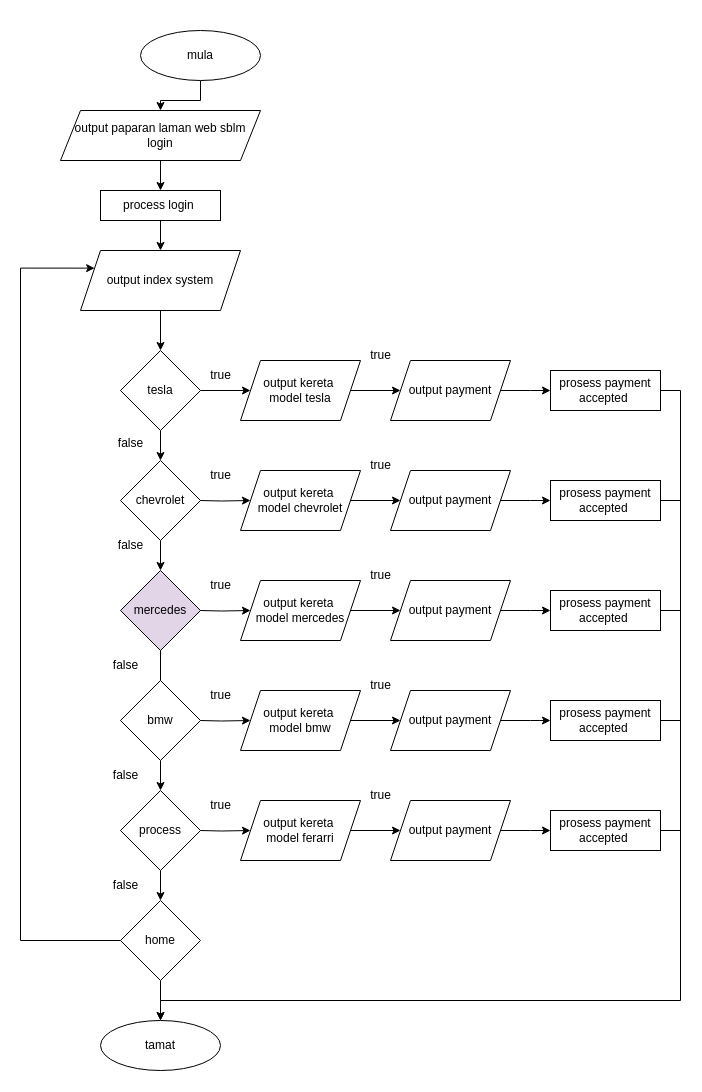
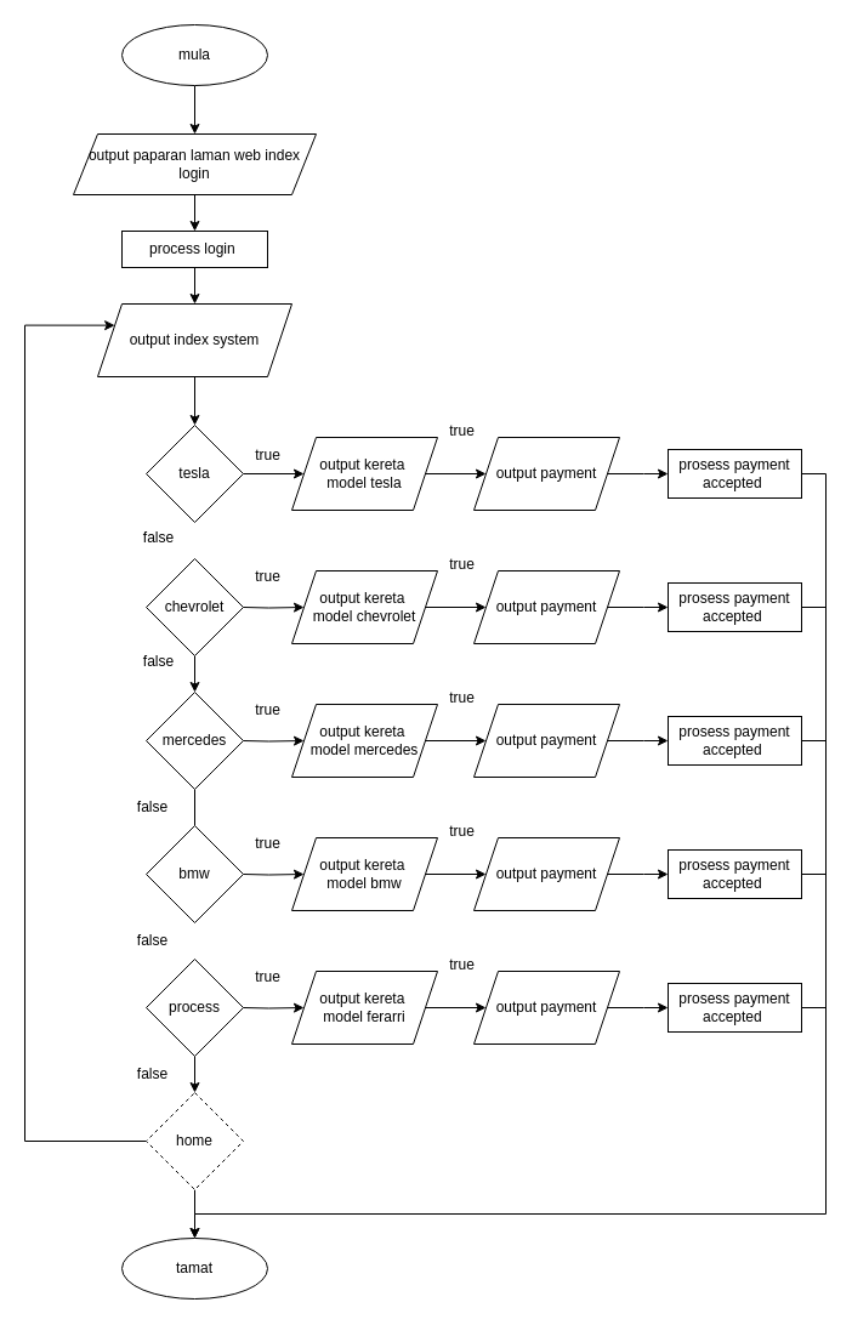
  <mxCell id="0" />
  <mxCell id="1" parent="0" />
  <mxCell id="2" value="" style="edgeStyle=orthogonalEdgeStyle;rounded=0;orthogonalLoop=1;jettySize=auto;html=1;" edge="1" parent="1" source="3" target="5"><mxGeometry relative="1" as="geometry" /></mxCell>
- <mxCell id="3" value="mula" style="ellipse;whiteSpace=wrap;html=1;" vertex="1" parent="1"><mxGeometry x="140" y="30" width="120" height="50" as="geometry" /></mxCell>
+ <mxCell id="3" value="mula" style="ellipse;whiteSpace=wrap;html=1;" vertex="1" parent="1"><mxGeometry x="100" y="20" width="120" height="50" as="geometry" /></mxCell>
  <mxCell id="4" style="edgeStyle=orthogonalEdgeStyle;rounded=0;orthogonalLoop=1;jettySize=auto;html=1;exitX=0.5;exitY=1;exitDx=0;exitDy=0;" edge="1" parent="1" source="5"><mxGeometry relative="1" as="geometry"><mxPoint x="160" y="190" as="targetPoint" /></mxGeometry></mxCell>
- <mxCell id="5" value="output paparan laman web sblm login" style="shape=parallelogram;perimeter=parallelogramPerimeter;whiteSpace=wrap;html=1;fixedSize=1;" vertex="1" parent="1"><mxGeometry x="60" y="110" width="200" height="50" as="geometry" /></mxCell>
+ <mxCell id="5" value="output paparan laman web index login" style="shape=parallelogram;perimeter=parallelogramPerimeter;whiteSpace=wrap;html=1;fixedSize=1;" vertex="1" parent="1"><mxGeometry x="60" y="110" width="200" height="50" as="geometry" /></mxCell>
  <mxCell id="6" style="edgeStyle=orthogonalEdgeStyle;rounded=0;orthogonalLoop=1;jettySize=auto;html=1;exitX=0.5;exitY=1;exitDx=0;exitDy=0;" edge="1" parent="1" source="7"><mxGeometry relative="1" as="geometry"><mxPoint x="160" y="250" as="targetPoint" /></mxGeometry></mxCell>
  <mxCell id="7" value="process login&amp;nbsp;" style="rounded=0;whiteSpace=wrap;html=1;" vertex="1" parent="1"><mxGeometry x="100" y="190" width="120" height="30" as="geometry" /></mxCell>
  <mxCell id="8" style="edgeStyle=orthogonalEdgeStyle;rounded=0;orthogonalLoop=1;jettySize=auto;html=1;exitX=0.5;exitY=1;exitDx=0;exitDy=0;" edge="1" parent="1" source="9" target="12"><mxGeometry relative="1" as="geometry"><mxPoint x="160" y="350" as="targetPoint" /></mxGeometry></mxCell>
  <mxCell id="9" value="output index system" style="shape=parallelogram;perimeter=parallelogramPerimeter;whiteSpace=wrap;html=1;fixedSize=1;" vertex="1" parent="1"><mxGeometry x="80" y="250" width="160" height="60" as="geometry" /></mxCell>
- <mxCell id="10" style="edgeStyle=orthogonalEdgeStyle;rounded=0;orthogonalLoop=1;jettySize=auto;html=1;exitX=0.5;exitY=1;exitDx=0;exitDy=0;" edge="1" parent="1" source="12" target="14"><mxGeometry relative="1" as="geometry"><mxPoint x="160" y="460" as="targetPoint" /></mxGeometry></mxCell>
  <mxCell id="11" style="edgeStyle=orthogonalEdgeStyle;rounded=0;orthogonalLoop=1;jettySize=auto;html=1;exitX=1;exitY=0.5;exitDx=0;exitDy=0;" edge="1" parent="1" source="12" target="33"><mxGeometry relative="1" as="geometry"><mxPoint x="240" y="390" as="targetPoint" /></mxGeometry></mxCell>
  <mxCell id="12" value="tesla" style="rhombus;whiteSpace=wrap;html=1;" vertex="1" parent="1"><mxGeometry x="120" y="350" width="80" height="80" as="geometry" /></mxCell>
  <mxCell id="13" style="edgeStyle=orthogonalEdgeStyle;rounded=0;orthogonalLoop=1;jettySize=auto;html=1;exitX=0.5;exitY=1;exitDx=0;exitDy=0;" edge="1" parent="1" source="14"><mxGeometry relative="1" as="geometry"><mxPoint x="160" y="570" as="targetPoint" /></mxGeometry></mxCell>
  <mxCell id="14" value="chevrolet" style="rhombus;whiteSpace=wrap;html=1;" vertex="1" parent="1"><mxGeometry x="120" y="460" width="80" height="80" as="geometry" /></mxCell>
  <mxCell id="15" style="edgeStyle=orthogonalEdgeStyle;rounded=0;orthogonalLoop=1;jettySize=auto;html=1;exitX=0.5;exitY=1;exitDx=0;exitDy=0;endArrow=none;" edge="1" parent="1" source="16" target="18"><mxGeometry relative="1" as="geometry"><mxPoint x="160" y="680" as="targetPoint" /></mxGeometry></mxCell>
- <mxCell id="16" value="mercedes" style="rhombus;whiteSpace=wrap;html=1;fillColor=#e1d5e7;" vertex="1" parent="1"><mxGeometry x="120" y="570" width="80" height="80" as="geometry" /></mxCell>
- <mxCell id="17" style="edgeStyle=orthogonalEdgeStyle;rounded=0;orthogonalLoop=1;jettySize=auto;html=1;exitX=0.5;exitY=1;exitDx=0;exitDy=0;" edge="1" parent="1" source="18" target="20"><mxGeometry relative="1" as="geometry"><mxPoint x="160" y="790" as="targetPoint" /></mxGeometry></mxCell>
+ <mxCell id="16" value="mercedes" style="rhombus;whiteSpace=wrap;html=1;" vertex="1" parent="1"><mxGeometry x="120" y="570" width="80" height="80" as="geometry" /></mxCell>
  <mxCell id="18" value="bmw" style="rhombus;whiteSpace=wrap;html=1;" vertex="1" parent="1"><mxGeometry x="120" y="680" width="80" height="80" as="geometry" /></mxCell>
  <mxCell id="19" style="edgeStyle=orthogonalEdgeStyle;rounded=0;orthogonalLoop=1;jettySize=auto;html=1;exitX=0.5;exitY=1;exitDx=0;exitDy=0;" edge="1" parent="1" source="20" target="23"><mxGeometry relative="1" as="geometry"><mxPoint x="160" y="900" as="targetPoint" /></mxGeometry></mxCell>
  <mxCell id="20" value="process" style="rhombus;whiteSpace=wrap;html=1;" vertex="1" parent="1"><mxGeometry x="120" y="790" width="80" height="80" as="geometry" /></mxCell>
  <mxCell id="21" style="edgeStyle=orthogonalEdgeStyle;rounded=0;orthogonalLoop=1;jettySize=auto;html=1;exitX=0.5;exitY=1;exitDx=0;exitDy=0;entryX=0.5;entryY=0;entryDx=0;entryDy=0;" edge="1" parent="1" source="23"><mxGeometry relative="1" as="geometry"><mxPoint x="160" y="1020" as="targetPoint" /></mxGeometry></mxCell>
  <mxCell id="22" style="edgeStyle=orthogonalEdgeStyle;rounded=0;orthogonalLoop=1;jettySize=auto;html=1;exitX=0;exitY=0.5;exitDx=0;exitDy=0;entryX=0;entryY=0.25;entryDx=0;entryDy=0;" edge="1" parent="1" source="23" target="9"><mxGeometry relative="1" as="geometry"><Array as="points"><mxPoint x="20" y="940" /><mxPoint x="20" y="268" /></Array></mxGeometry></mxCell>
- <mxCell id="23" value="home" style="rhombus;whiteSpace=wrap;html=1;" vertex="1" parent="1"><mxGeometry x="120" y="900" width="80" height="80" as="geometry" /></mxCell>
+ <mxCell id="23" value="home" style="rhombus;whiteSpace=wrap;html=1;dashed=1;" vertex="1" parent="1"><mxGeometry x="120" y="900" width="80" height="80" as="geometry" /></mxCell>
  <mxCell id="24" value="tamat" style="ellipse;whiteSpace=wrap;html=1;" vertex="1" parent="1"><mxGeometry x="100" y="1020" width="120" height="50" as="geometry" /></mxCell>
  <mxCell id="25" value="true" style="text;html=1;align=center;verticalAlign=middle;resizable=0;points=[];autosize=1;strokeColor=none;fillColor=none;" vertex="1" parent="1"><mxGeometry x="200" y="360" width="40" height="30" as="geometry" /></mxCell>
  <mxCell id="26" value="false" style="text;html=1;align=center;verticalAlign=middle;resizable=0;points=[];autosize=1;strokeColor=none;fillColor=none;" vertex="1" parent="1"><mxGeometry x="105" y="428" width="50" height="30" as="geometry" /></mxCell>
  <mxCell id="27" value="false" style="text;html=1;align=center;verticalAlign=middle;resizable=0;points=[];autosize=1;strokeColor=none;fillColor=none;" vertex="1" parent="1"><mxGeometry x="105" y="530" width="50" height="30" as="geometry" /></mxCell>
  <mxCell id="28" value="false" style="text;html=1;align=center;verticalAlign=middle;resizable=0;points=[];autosize=1;strokeColor=none;fillColor=none;" vertex="1" parent="1"><mxGeometry x="100" y="650" width="50" height="30" as="geometry" /></mxCell>
  <mxCell id="29" value="false" style="text;html=1;align=center;verticalAlign=middle;resizable=0;points=[];autosize=1;strokeColor=none;fillColor=none;" vertex="1" parent="1"><mxGeometry x="100" y="760" width="50" height="30" as="geometry" /></mxCell>
  <mxCell id="30" value="false" style="text;html=1;align=center;verticalAlign=middle;resizable=0;points=[];autosize=1;strokeColor=none;fillColor=none;" vertex="1" parent="1"><mxGeometry x="100" y="870" width="50" height="30" as="geometry" /></mxCell>
  <mxCell id="31" value="true" style="text;html=1;align=center;verticalAlign=middle;resizable=0;points=[];autosize=1;strokeColor=none;fillColor=none;" vertex="1" parent="1"><mxGeometry x="200" y="460" width="40" height="30" as="geometry" /></mxCell>
  <mxCell id="32" style="edgeStyle=orthogonalEdgeStyle;rounded=0;orthogonalLoop=1;jettySize=auto;html=1;exitX=1;exitY=0.5;exitDx=0;exitDy=0;" edge="1" parent="1" source="33" target="35"><mxGeometry relative="1" as="geometry"><mxPoint x="390" y="390" as="targetPoint" /></mxGeometry></mxCell>
  <mxCell id="33" value="output kereta&amp;nbsp;&lt;br&gt;model tesla" style="shape=parallelogram;perimeter=parallelogramPerimeter;whiteSpace=wrap;html=1;fixedSize=1;" vertex="1" parent="1"><mxGeometry x="240" y="360" width="120" height="60" as="geometry" /></mxCell>
  <mxCell id="34" style="edgeStyle=orthogonalEdgeStyle;rounded=0;orthogonalLoop=1;jettySize=auto;html=1;exitX=1;exitY=0.5;exitDx=0;exitDy=0;" edge="1" parent="1" source="35"><mxGeometry relative="1" as="geometry"><mxPoint x="550" y="390" as="targetPoint" /></mxGeometry></mxCell>
  <mxCell id="35" value="output payment" style="shape=parallelogram;perimeter=parallelogramPerimeter;whiteSpace=wrap;html=1;fixedSize=1;" vertex="1" parent="1"><mxGeometry x="390" y="360" width="120" height="60" as="geometry" /></mxCell>
  <mxCell id="36" value="true" style="text;html=1;align=center;verticalAlign=middle;resizable=0;points=[];autosize=1;strokeColor=none;fillColor=none;" vertex="1" parent="1"><mxGeometry x="360" y="340" width="40" height="30" as="geometry" /></mxCell>
  <mxCell id="37" style="edgeStyle=orthogonalEdgeStyle;rounded=0;orthogonalLoop=1;jettySize=auto;html=1;exitX=1;exitY=0.5;exitDx=0;exitDy=0;entryX=0.5;entryY=0;entryDx=0;entryDy=0;" edge="1" parent="1" source="38" target="24"><mxGeometry relative="1" as="geometry"><mxPoint x="680" y="970" as="targetPoint" /><Array as="points"><mxPoint x="680" y="390" /><mxPoint x="680" y="1000" /><mxPoint x="160" y="1000" /></Array></mxGeometry></mxCell>
  <mxCell id="38" value="prosess payment&lt;br&gt;accepted&amp;nbsp;" style="rounded=0;whiteSpace=wrap;html=1;" vertex="1" parent="1"><mxGeometry x="550" y="370" width="110" height="40" as="geometry" /></mxCell>
  <mxCell id="39" style="edgeStyle=orthogonalEdgeStyle;rounded=0;orthogonalLoop=1;jettySize=auto;html=1;exitX=1;exitY=0.5;exitDx=0;exitDy=0;" edge="1" parent="1" target="41"><mxGeometry relative="1" as="geometry"><mxPoint x="240" y="500" as="targetPoint" /><mxPoint x="200" y="500" as="sourcePoint" /></mxGeometry></mxCell>
  <mxCell id="40" style="edgeStyle=orthogonalEdgeStyle;rounded=0;orthogonalLoop=1;jettySize=auto;html=1;exitX=1;exitY=0.5;exitDx=0;exitDy=0;" edge="1" parent="1" source="41" target="43"><mxGeometry relative="1" as="geometry"><mxPoint x="390" y="500" as="targetPoint" /></mxGeometry></mxCell>
  <mxCell id="41" value="output kereta&amp;nbsp;&lt;br&gt;model chevrolet" style="shape=parallelogram;perimeter=parallelogramPerimeter;whiteSpace=wrap;html=1;fixedSize=1;" vertex="1" parent="1"><mxGeometry x="240" y="470" width="120" height="60" as="geometry" /></mxCell>
  <mxCell id="42" style="edgeStyle=orthogonalEdgeStyle;rounded=0;orthogonalLoop=1;jettySize=auto;html=1;exitX=1;exitY=0.5;exitDx=0;exitDy=0;" edge="1" parent="1" source="43"><mxGeometry relative="1" as="geometry"><mxPoint x="550" y="500" as="targetPoint" /></mxGeometry></mxCell>
  <mxCell id="43" value="output payment" style="shape=parallelogram;perimeter=parallelogramPerimeter;whiteSpace=wrap;html=1;fixedSize=1;" vertex="1" parent="1"><mxGeometry x="390" y="470" width="120" height="60" as="geometry" /></mxCell>
  <mxCell id="44" value="true" style="text;html=1;align=center;verticalAlign=middle;resizable=0;points=[];autosize=1;strokeColor=none;fillColor=none;" vertex="1" parent="1"><mxGeometry x="360" y="450" width="40" height="30" as="geometry" /></mxCell>
  <mxCell id="45" value="prosess payment&lt;br&gt;accepted&amp;nbsp;" style="rounded=0;whiteSpace=wrap;html=1;" vertex="1" parent="1"><mxGeometry x="550" y="480" width="110" height="40" as="geometry" /></mxCell>
  <mxCell id="46" value="" style="endArrow=none;html=1;rounded=0;entryX=1;entryY=0.5;entryDx=0;entryDy=0;" edge="1" parent="1" target="45"><mxGeometry width="50" height="50" relative="1" as="geometry"><mxPoint x="680" y="500" as="sourcePoint" /><mxPoint x="430" y="420" as="targetPoint" /></mxGeometry></mxCell>
  <mxCell id="47" value="true" style="text;html=1;align=center;verticalAlign=middle;resizable=0;points=[];autosize=1;strokeColor=none;fillColor=none;" vertex="1" parent="1"><mxGeometry x="200" y="570" width="40" height="30" as="geometry" /></mxCell>
  <mxCell id="48" style="edgeStyle=orthogonalEdgeStyle;rounded=0;orthogonalLoop=1;jettySize=auto;html=1;exitX=1;exitY=0.5;exitDx=0;exitDy=0;" edge="1" parent="1" target="50"><mxGeometry relative="1" as="geometry"><mxPoint x="240" y="610" as="targetPoint" /><mxPoint x="200" y="610" as="sourcePoint" /></mxGeometry></mxCell>
  <mxCell id="49" style="edgeStyle=orthogonalEdgeStyle;rounded=0;orthogonalLoop=1;jettySize=auto;html=1;exitX=1;exitY=0.5;exitDx=0;exitDy=0;" edge="1" parent="1" source="50" target="52"><mxGeometry relative="1" as="geometry"><mxPoint x="390" y="610" as="targetPoint" /></mxGeometry></mxCell>
  <mxCell id="50" value="output kereta&amp;nbsp;&lt;br&gt;model mercedes" style="shape=parallelogram;perimeter=parallelogramPerimeter;whiteSpace=wrap;html=1;fixedSize=1;" vertex="1" parent="1"><mxGeometry x="240" y="580" width="120" height="60" as="geometry" /></mxCell>
  <mxCell id="51" style="edgeStyle=orthogonalEdgeStyle;rounded=0;orthogonalLoop=1;jettySize=auto;html=1;exitX=1;exitY=0.5;exitDx=0;exitDy=0;" edge="1" parent="1" source="52"><mxGeometry relative="1" as="geometry"><mxPoint x="550" y="610" as="targetPoint" /></mxGeometry></mxCell>
  <mxCell id="52" value="output payment" style="shape=parallelogram;perimeter=parallelogramPerimeter;whiteSpace=wrap;html=1;fixedSize=1;" vertex="1" parent="1"><mxGeometry x="390" y="580" width="120" height="60" as="geometry" /></mxCell>
  <mxCell id="53" value="true" style="text;html=1;align=center;verticalAlign=middle;resizable=0;points=[];autosize=1;strokeColor=none;fillColor=none;" vertex="1" parent="1"><mxGeometry x="360" y="560" width="40" height="30" as="geometry" /></mxCell>
  <mxCell id="54" value="prosess payment&lt;br&gt;accepted&amp;nbsp;" style="rounded=0;whiteSpace=wrap;html=1;" vertex="1" parent="1"><mxGeometry x="550" y="590" width="110" height="40" as="geometry" /></mxCell>
  <mxCell id="55" value="" style="endArrow=none;html=1;rounded=0;entryX=1;entryY=0.5;entryDx=0;entryDy=0;" edge="1" parent="1" target="54"><mxGeometry width="50" height="50" relative="1" as="geometry"><mxPoint x="680" y="610" as="sourcePoint" /><mxPoint x="430" y="530" as="targetPoint" /></mxGeometry></mxCell>
  <mxCell id="56" value="true" style="text;html=1;align=center;verticalAlign=middle;resizable=0;points=[];autosize=1;strokeColor=none;fillColor=none;" vertex="1" parent="1"><mxGeometry x="200" y="680" width="40" height="30" as="geometry" /></mxCell>
  <mxCell id="57" style="edgeStyle=orthogonalEdgeStyle;rounded=0;orthogonalLoop=1;jettySize=auto;html=1;exitX=1;exitY=0.5;exitDx=0;exitDy=0;" edge="1" parent="1" target="59"><mxGeometry relative="1" as="geometry"><mxPoint x="240" y="720" as="targetPoint" /><mxPoint x="200" y="720" as="sourcePoint" /></mxGeometry></mxCell>
  <mxCell id="58" style="edgeStyle=orthogonalEdgeStyle;rounded=0;orthogonalLoop=1;jettySize=auto;html=1;exitX=1;exitY=0.5;exitDx=0;exitDy=0;" edge="1" parent="1" source="59" target="61"><mxGeometry relative="1" as="geometry"><mxPoint x="390" y="720" as="targetPoint" /></mxGeometry></mxCell>
  <mxCell id="59" value="output kereta&amp;nbsp;&lt;br&gt;model bmw" style="shape=parallelogram;perimeter=parallelogramPerimeter;whiteSpace=wrap;html=1;fixedSize=1;" vertex="1" parent="1"><mxGeometry x="240" y="690" width="120" height="60" as="geometry" /></mxCell>
  <mxCell id="60" style="edgeStyle=orthogonalEdgeStyle;rounded=0;orthogonalLoop=1;jettySize=auto;html=1;exitX=1;exitY=0.5;exitDx=0;exitDy=0;" edge="1" parent="1" source="61"><mxGeometry relative="1" as="geometry"><mxPoint x="550" y="720" as="targetPoint" /></mxGeometry></mxCell>
  <mxCell id="61" value="output payment" style="shape=parallelogram;perimeter=parallelogramPerimeter;whiteSpace=wrap;html=1;fixedSize=1;" vertex="1" parent="1"><mxGeometry x="390" y="690" width="120" height="60" as="geometry" /></mxCell>
  <mxCell id="62" value="true" style="text;html=1;align=center;verticalAlign=middle;resizable=0;points=[];autosize=1;strokeColor=none;fillColor=none;" vertex="1" parent="1"><mxGeometry x="360" y="670" width="40" height="30" as="geometry" /></mxCell>
  <mxCell id="63" value="prosess payment&lt;br&gt;accepted&amp;nbsp;" style="rounded=0;whiteSpace=wrap;html=1;" vertex="1" parent="1"><mxGeometry x="550" y="700" width="110" height="40" as="geometry" /></mxCell>
  <mxCell id="64" value="" style="endArrow=none;html=1;rounded=0;entryX=1;entryY=0.5;entryDx=0;entryDy=0;" edge="1" parent="1" target="63"><mxGeometry width="50" height="50" relative="1" as="geometry"><mxPoint x="680" y="720" as="sourcePoint" /><mxPoint x="430" y="640" as="targetPoint" /></mxGeometry></mxCell>
  <mxCell id="65" value="true" style="text;html=1;align=center;verticalAlign=middle;resizable=0;points=[];autosize=1;strokeColor=none;fillColor=none;" vertex="1" parent="1"><mxGeometry x="200" y="790" width="40" height="30" as="geometry" /></mxCell>
  <mxCell id="66" style="edgeStyle=orthogonalEdgeStyle;rounded=0;orthogonalLoop=1;jettySize=auto;html=1;exitX=1;exitY=0.5;exitDx=0;exitDy=0;" edge="1" parent="1" target="68"><mxGeometry relative="1" as="geometry"><mxPoint x="240" y="830" as="targetPoint" /><mxPoint x="200" y="830" as="sourcePoint" /></mxGeometry></mxCell>
  <mxCell id="67" style="edgeStyle=orthogonalEdgeStyle;rounded=0;orthogonalLoop=1;jettySize=auto;html=1;exitX=1;exitY=0.5;exitDx=0;exitDy=0;" edge="1" parent="1" source="68" target="70"><mxGeometry relative="1" as="geometry"><mxPoint x="390" y="830" as="targetPoint" /></mxGeometry></mxCell>
  <mxCell id="68" value="output kereta&amp;nbsp;&lt;br&gt;model ferarri" style="shape=parallelogram;perimeter=parallelogramPerimeter;whiteSpace=wrap;html=1;fixedSize=1;" vertex="1" parent="1"><mxGeometry x="240" y="800" width="120" height="60" as="geometry" /></mxCell>
  <mxCell id="69" style="edgeStyle=orthogonalEdgeStyle;rounded=0;orthogonalLoop=1;jettySize=auto;html=1;exitX=1;exitY=0.5;exitDx=0;exitDy=0;" edge="1" parent="1" source="70"><mxGeometry relative="1" as="geometry"><mxPoint x="550" y="830" as="targetPoint" /></mxGeometry></mxCell>
  <mxCell id="70" value="output payment" style="shape=parallelogram;perimeter=parallelogramPerimeter;whiteSpace=wrap;html=1;fixedSize=1;" vertex="1" parent="1"><mxGeometry x="390" y="800" width="120" height="60" as="geometry" /></mxCell>
  <mxCell id="71" value="true" style="text;html=1;align=center;verticalAlign=middle;resizable=0;points=[];autosize=1;strokeColor=none;fillColor=none;" vertex="1" parent="1"><mxGeometry x="360" y="780" width="40" height="30" as="geometry" /></mxCell>
  <mxCell id="72" value="prosess payment&lt;br&gt;accepted&amp;nbsp;" style="rounded=0;whiteSpace=wrap;html=1;" vertex="1" parent="1"><mxGeometry x="550" y="810" width="110" height="40" as="geometry" /></mxCell>
  <mxCell id="73" value="" style="endArrow=none;html=1;rounded=0;entryX=1;entryY=0.5;entryDx=0;entryDy=0;" edge="1" parent="1" target="72"><mxGeometry width="50" height="50" relative="1" as="geometry"><mxPoint x="680" y="830" as="sourcePoint" /><mxPoint x="430" y="750" as="targetPoint" /></mxGeometry></mxCell>
